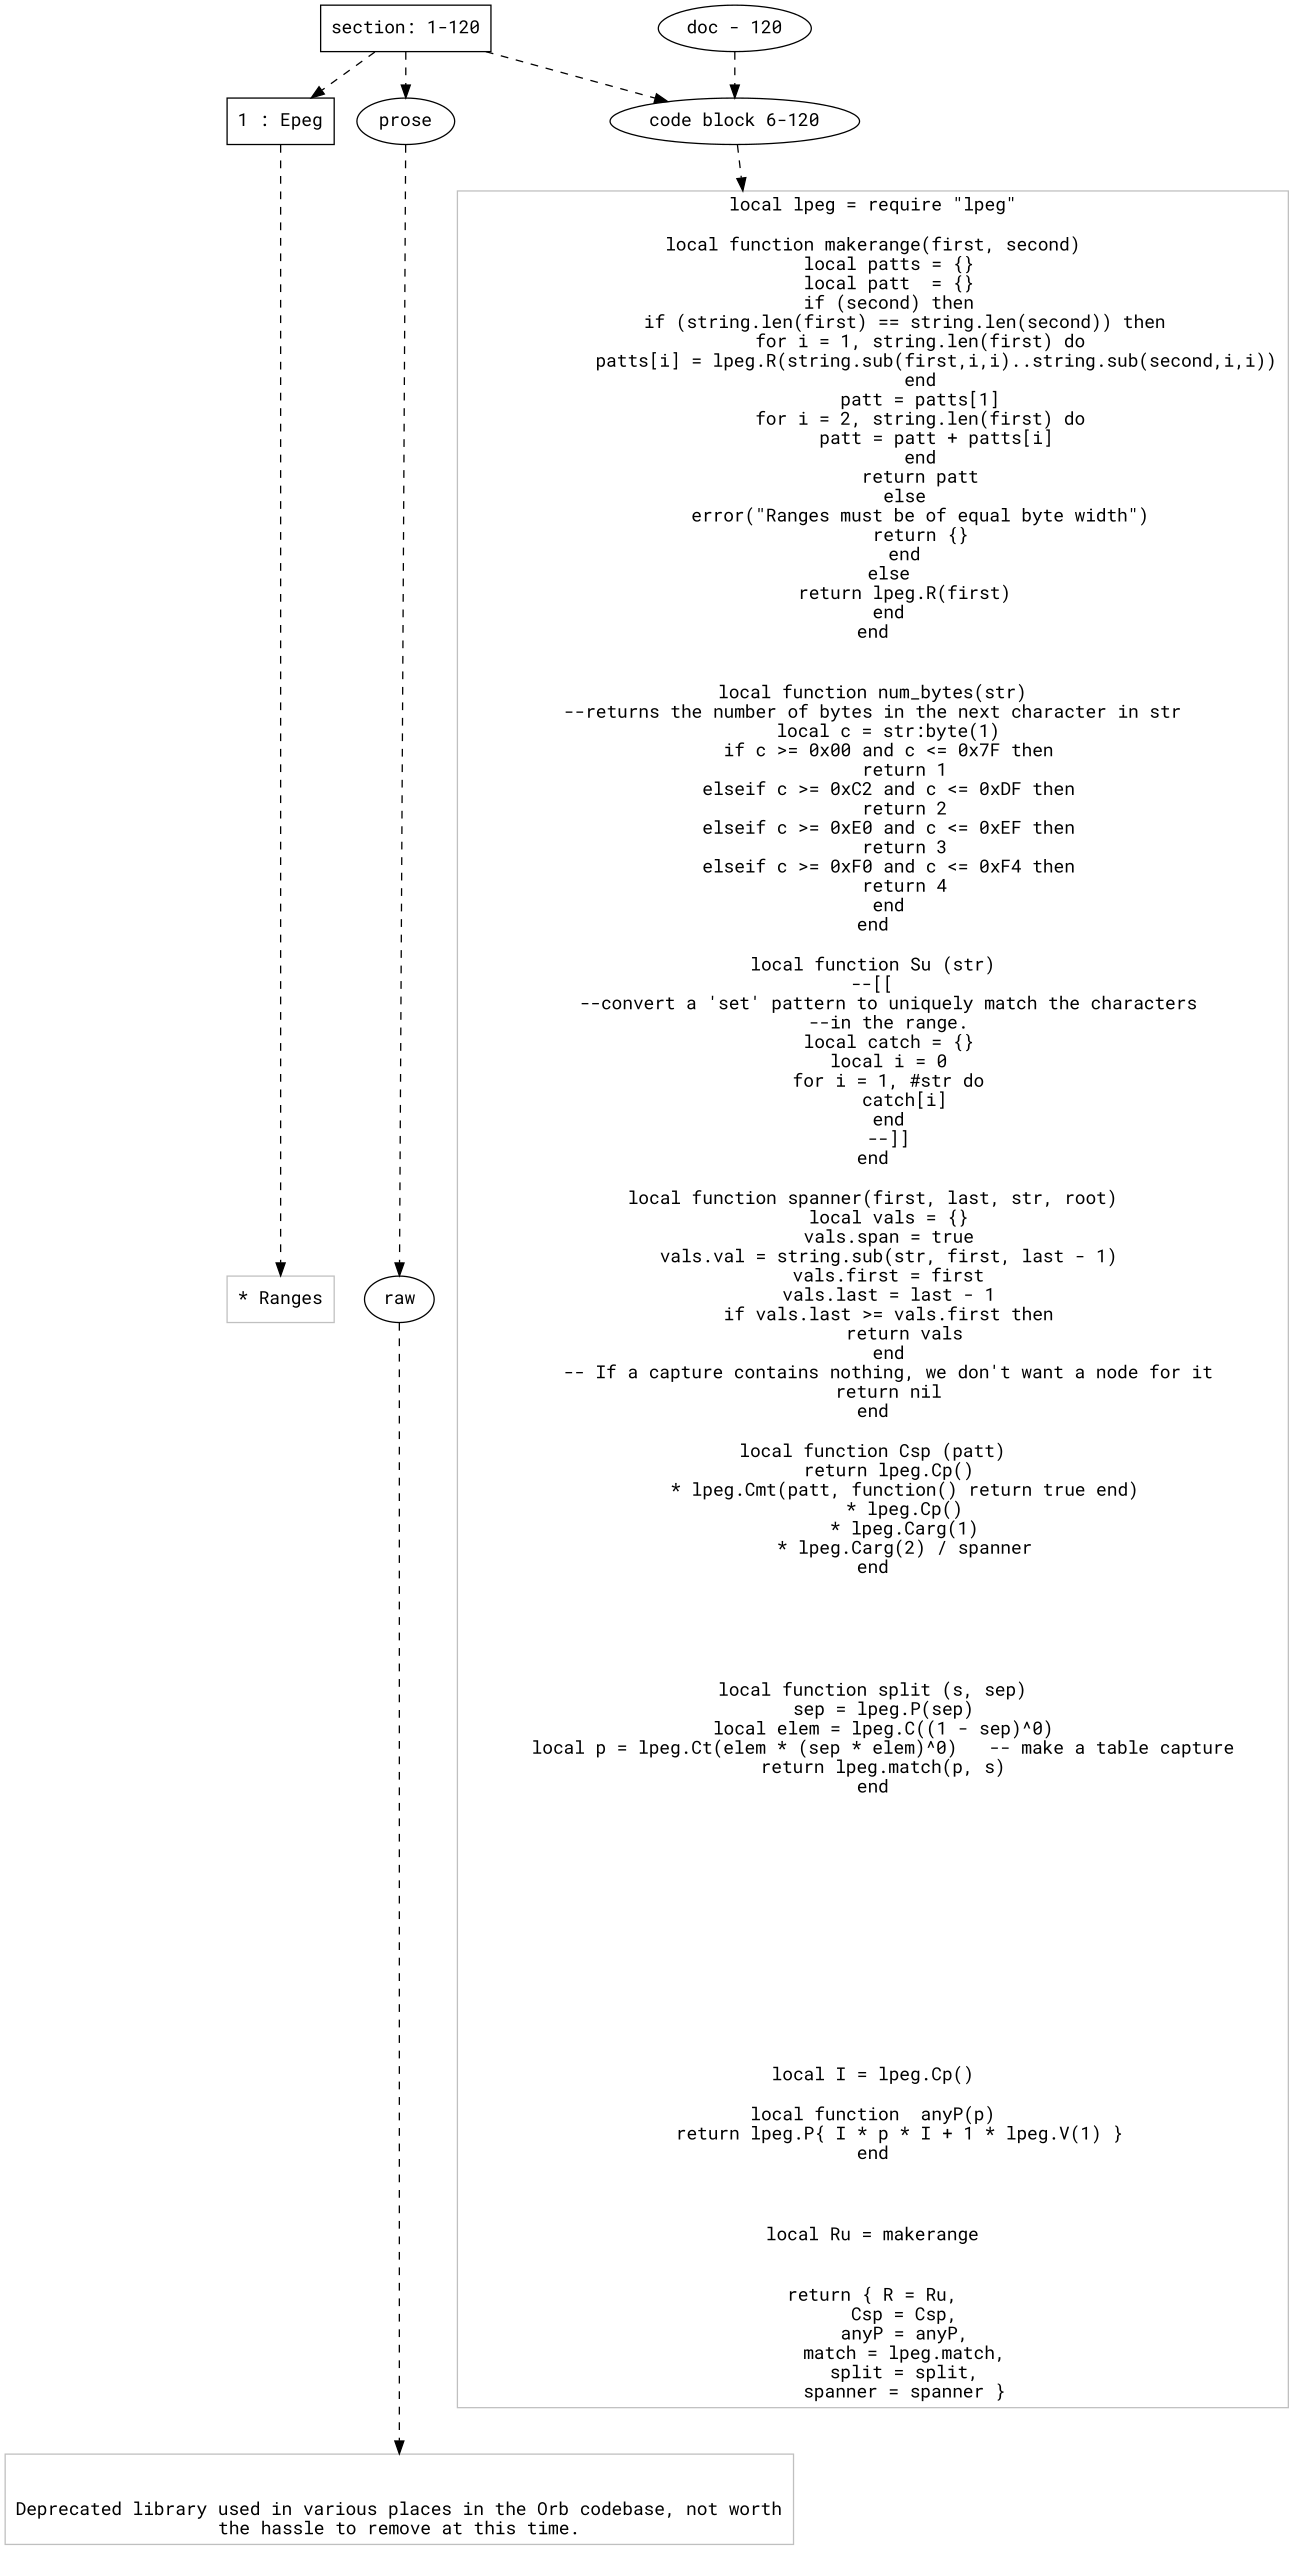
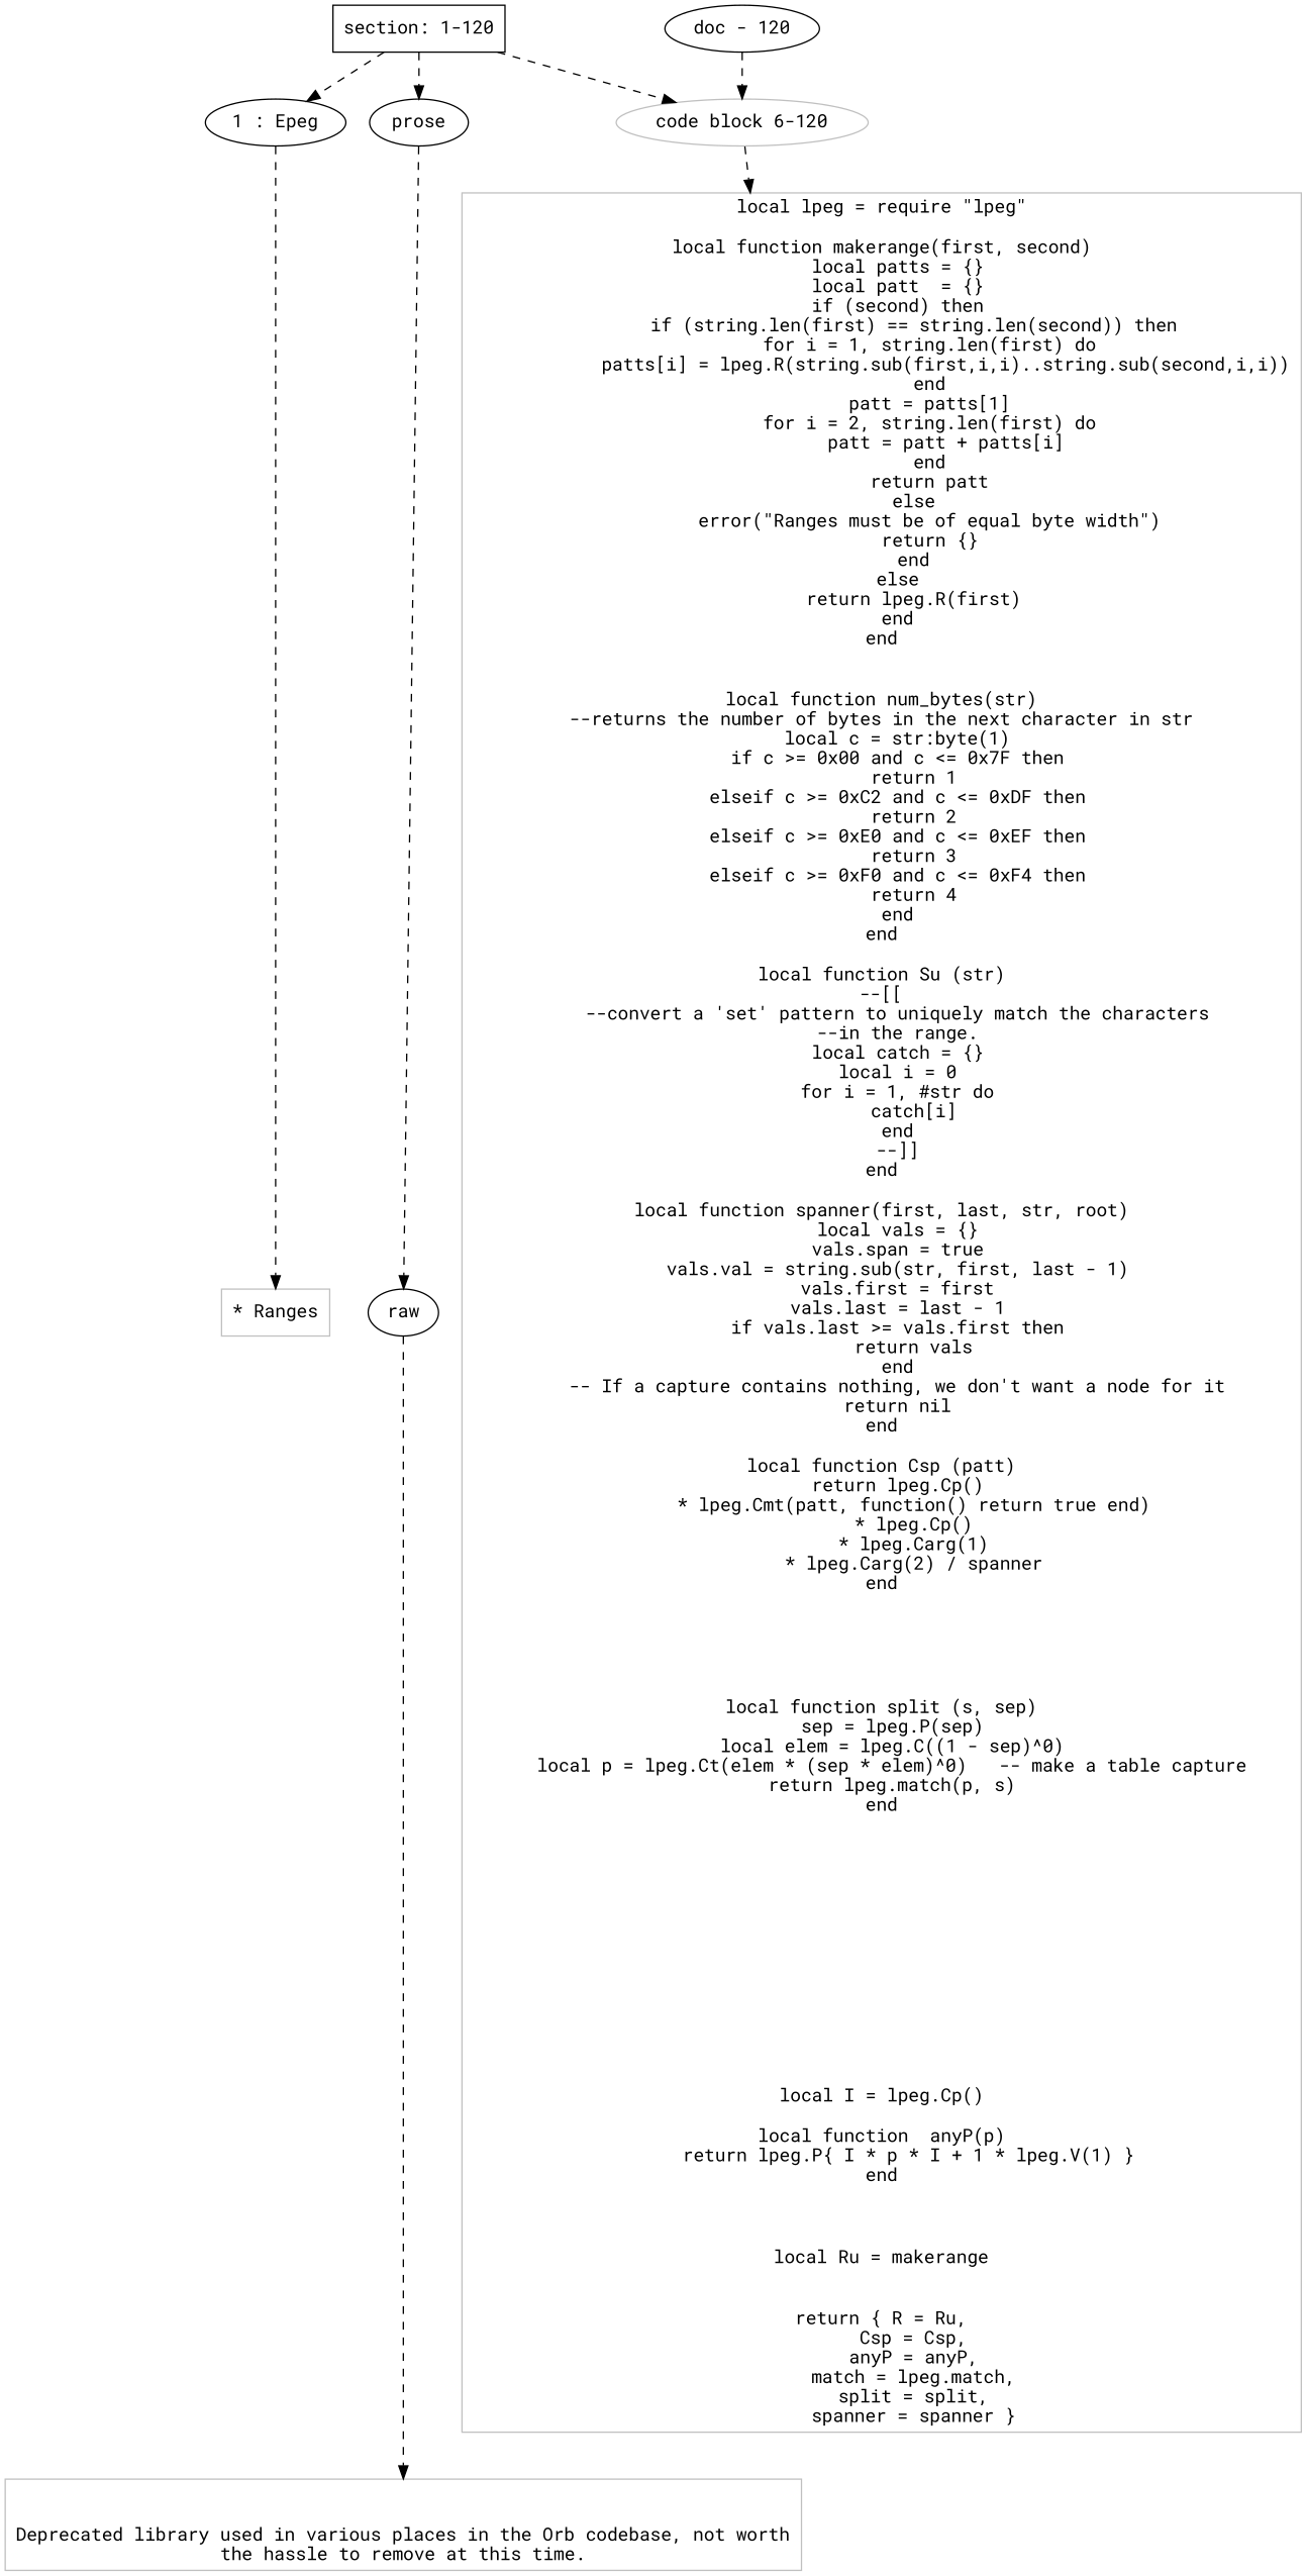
  digraph {
    fontname="Roboto Mono"
    node [fontname="Roboto Mono"]
    edge [fontname="Roboto Mono" style=dashed]
    n1 [label="section: 1-120" shape=box]
-   n2 [label="1 : Epeg" shape=box]
+   n2 [label="1 : Epeg"]
    n3 [label=prose]
-   n4 [label="code block 6-120"]
+   n4 [label="code block 6-120" color=Gray]
    n5 [label=raw]
    n6 [color=Gray label="* Ranges" shape=rectangle]
    n7 [color=Gray label="local lpeg = require \"lpeg\"\n\nlocal function makerange(first, second)\n   local patts = {}\n   local patt  = {}\n   if (second) then\n      if (string.len(first) == string.len(second)) then\n         for i = 1, string.len(first) do\n            patts[i] = lpeg.R(string.sub(first,i,i)..string.sub(second,i,i))\n         end\n         patt = patts[1]\n         for i = 2, string.len(first) do\n            patt = patt + patts[i]\n         end\n         return patt\n      else\n         error(\"Ranges must be of equal byte width\")\n         return {}\n      end\n   else\n      return lpeg.R(first)\n   end\nend\n\n\nlocal function num_bytes(str)\n--returns the number of bytes in the next character in str\n   local c = str:byte(1)\n   if c >= 0x00 and c <= 0x7F then\n      return 1\n   elseif c >= 0xC2 and c <= 0xDF then\n      return 2\n   elseif c >= 0xE0 and c <= 0xEF then\n      return 3\n   elseif c >= 0xF0 and c <= 0xF4 then\n      return 4\n   end\nend\n\nlocal function Su (str)\n--[[\n   --convert a 'set' pattern to uniquely match the characters\n   --in the range.\n   local catch = {}\n   local i = 0\n   for i = 1, #str do\n      catch[i]\n   end\n   --]]\nend\n\nlocal function spanner(first, last, str, root)\n   local vals = {}\n   vals.span = true\n   vals.val = string.sub(str, first, last - 1)\n   vals.first = first\n   vals.last = last - 1\n   if vals.last >= vals.first then\n      return vals\n   end\n   -- If a capture contains nothing, we don't want a node for it\n   return nil\nend\n\nlocal function Csp (patt)\n   return lpeg.Cp()\n      * lpeg.Cmt(patt, function() return true end)\n      * lpeg.Cp()\n      * lpeg.Carg(1)\n      * lpeg.Carg(2) / spanner\nend\n\n\n\n\n\nlocal function split (s, sep)\n  sep = lpeg.P(sep)\n  local elem = lpeg.C((1 - sep)^0)\n  local p = lpeg.Ct(elem * (sep * elem)^0)   -- make a table capture\n  return lpeg.match(p, s)\nend\n\n\n\n\n\n\n\n\n\n\n\n\n\nlocal I = lpeg.Cp()\n\nlocal function  anyP(p)\n     return lpeg.P{ I * p * I + 1 * lpeg.V(1) }\nend\n\n\n\nlocal Ru = makerange\n\n\nreturn { R = Ru,\n      Csp = Csp,\n      anyP = anyP,\n      match = lpeg.match,\n      split = split,\n      spanner = spanner }\n" shape=rectangle]
    n8 [color=Gray label="\n\nDeprecated library used in various places in the Orb codebase, not worth\nthe hassle to remove at this time.\n" shape=rectangle]
    n9 [label="doc - 120"]
    subgraph sub_1 {
      rank=same
      n1
    }
    subgraph sub_2 {
      rank=same
      n2
      n3
      n4
    }
    subgraph sub_3 {
      rank=same
      n5
    }
    n1 -> n2
    n1 -> n3
    n1 -> n4
    n2 -> n6
    n3 -> n5
    n4 -> n7
    n5 -> n8
    n9 -> n4
  }
